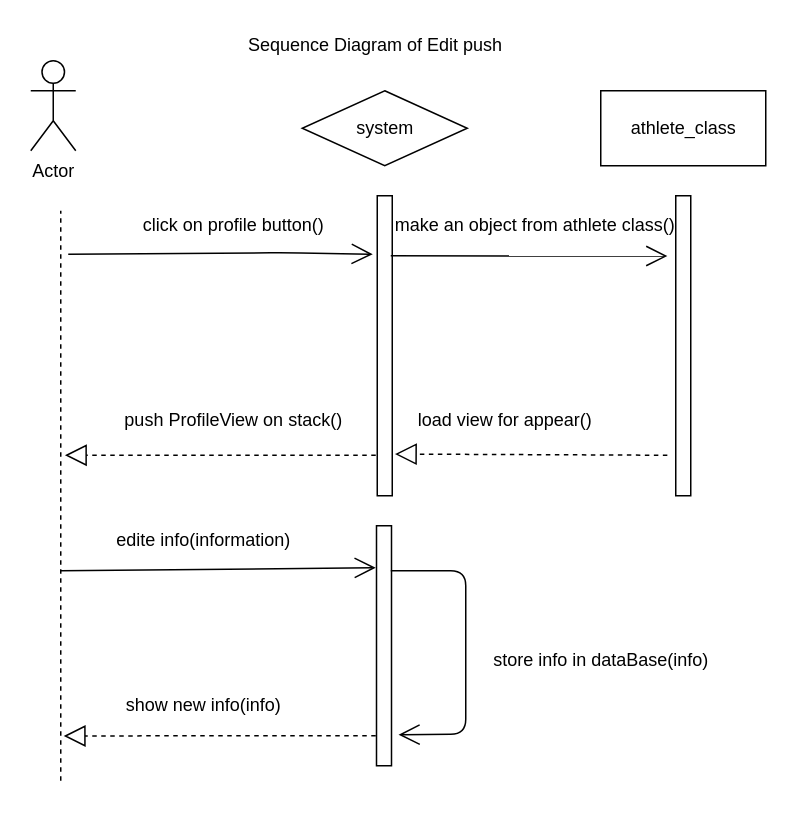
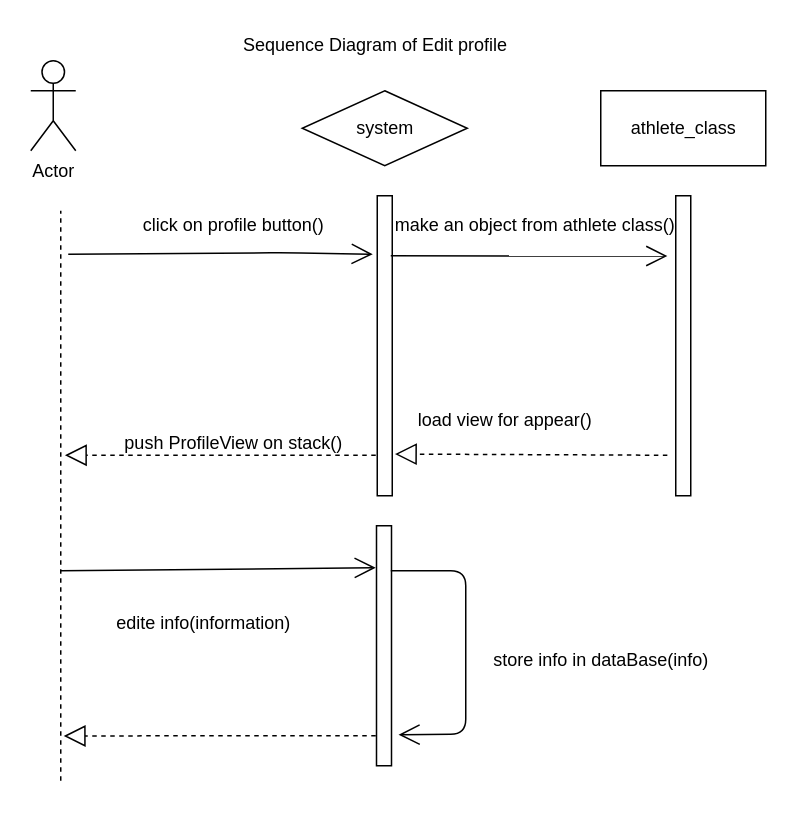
  <mxCell id="0" />
  <mxCell id="1" parent="0" />
  <mxCell id="2" value="Actor" style="shape=umlActor;verticalLabelPosition=bottom;labelBackgroundColor=#ffffff;verticalAlign=top;html=1;" vertex="1" parent="1"><mxGeometry x="20" y="40" width="30" height="60" as="geometry" /></mxCell>
  <mxCell id="3" value="" style="html=1;points=[];perimeter=orthogonalPerimeter;" vertex="1" parent="1"><mxGeometry x="450" y="130" width="10" height="200" as="geometry" /></mxCell>
  <mxCell id="4" value="athlete_class" style="html=1;" vertex="1" parent="1"><mxGeometry x="400" y="60" width="110" height="50" as="geometry" /></mxCell>
  <mxCell id="5" value="click on profile button()" style="text;html=1;align=center;verticalAlign=middle;resizable=0;points=[];;autosize=1;" vertex="1" parent="1"><mxGeometry x="85" y="140" width="140" height="20" as="geometry" /></mxCell>
  <mxCell id="6" value="" style="endArrow=open;endFill=1;endSize=12;html=1;" edge="1" parent="1"><mxGeometry width="160" relative="1" as="geometry"><mxPoint x="45" y="169" as="sourcePoint" /><mxPoint x="248" y="169" as="targetPoint" /><Array as="points"><mxPoint x="190" y="168" /></Array></mxGeometry></mxCell>
  <mxCell id="7" value="" style="endArrow=block;dashed=1;endFill=0;endSize=12;html=1;entryX=1.28;entryY=0.865;entryDx=0;entryDy=0;entryPerimeter=0;" edge="1" parent="1"><mxGeometry width="160" relative="1" as="geometry"><mxPoint x="250" y="303" as="sourcePoint" /><mxPoint x="42.8" y="303" as="targetPoint" /><Array as="points" /></mxGeometry></mxCell>
- <mxCell id="8" value="push ProfileView on stack()" style="text;html=1;align=center;verticalAlign=middle;resizable=0;points=[];;autosize=1;" vertex="1" parent="1"><mxGeometry x="75" y="270" width="160" height="20" as="geometry" /></mxCell>
+ <mxCell id="8" value="push ProfileView on stack()" style="text;html=1;align=center;verticalAlign=middle;resizable=0;points=[];;autosize=1;" vertex="1" parent="1"><mxGeometry x="75" y="285" width="160" height="20" as="geometry" /></mxCell>
  <mxCell id="9" value="" style="html=1;points=[];perimeter=orthogonalPerimeter;" vertex="1" parent="1"><mxGeometry x="250.5" y="350" width="10" height="160" as="geometry" /></mxCell>
  <mxCell id="10" value="" style="endArrow=open;endFill=1;endSize=12;html=1;" edge="1" parent="1"><mxGeometry width="160" relative="1" as="geometry"><mxPoint x="40" y="380" as="sourcePoint" /><mxPoint x="250" y="378" as="targetPoint" /></mxGeometry></mxCell>
  <mxCell id="11" value="" style="endArrow=block;dashed=1;endFill=0;endSize=12;html=1;entryX=1.2;entryY=0.876;entryDx=0;entryDy=0;entryPerimeter=0;" edge="1" parent="1"><mxGeometry width="160" relative="1" as="geometry"><mxPoint x="250" y="490" as="sourcePoint" /><mxPoint x="42" y="490.16" as="targetPoint" /><Array as="points"><mxPoint x="140" y="490" /></Array></mxGeometry></mxCell>
  <mxCell id="12" value="" style="html=1;points=[];perimeter=orthogonalPerimeter;" vertex="1" parent="1"><mxGeometry x="251" y="130" width="10" height="200" as="geometry" /></mxCell>
  <mxCell id="13" value="system" style="rhombus;html=1;" vertex="1" parent="1"><mxGeometry x="201" y="60" width="110" height="50" as="geometry" /></mxCell>
  <mxCell id="14" value="" style="endArrow=open;endFill=1;endSize=12;html=1;entryX=-0.56;entryY=0.201;entryDx=0;entryDy=0;entryPerimeter=0;" edge="1" parent="1" target="3"><mxGeometry width="160" relative="1" as="geometry"><mxPoint x="260" y="170" as="sourcePoint" /><mxPoint x="420" y="170" as="targetPoint" /></mxGeometry></mxCell>
  <mxCell id="15" value="make an object from athlete class()" style="text;html=1;align=center;verticalAlign=middle;resizable=0;points=[];;autosize=1;" vertex="1" parent="1"><mxGeometry x="255.5" y="140" width="200" height="20" as="geometry" /></mxCell>
  <mxCell id="16" value="" style="endArrow=block;dashed=1;endFill=0;endSize=12;html=1;entryX=1.18;entryY=0.861;entryDx=0;entryDy=0;entryPerimeter=0;exitX=-0.56;exitY=0.865;exitDx=0;exitDy=0;exitPerimeter=0;" edge="1" parent="1" source="3" target="12"><mxGeometry width="160" relative="1" as="geometry"><mxPoint x="280" y="300" as="sourcePoint" /><mxPoint x="440" y="300" as="targetPoint" /></mxGeometry></mxCell>
  <mxCell id="17" value="load view for appear()" style="text;html=1;align=center;verticalAlign=middle;resizable=0;points=[];;autosize=1;" vertex="1" parent="1"><mxGeometry x="270.5" y="270" width="130" height="20" as="geometry" /></mxCell>
- <mxCell id="18" value="edite info(information)" style="text;html=1;align=center;verticalAlign=middle;resizable=0;points=[];;autosize=1;" vertex="1" parent="1"><mxGeometry x="70" y="350" width="130" height="20" as="geometry" /></mxCell>
+ <mxCell id="18" value="edite info(information)" style="text;html=1;align=center;verticalAlign=middle;resizable=0;points=[];;autosize=1;" vertex="1" parent="1"><mxGeometry x="70" y="405" width="130" height="20" as="geometry" /></mxCell>
  <mxCell id="19" value="" style="endArrow=open;endFill=1;endSize=12;html=1;entryX=1.47;entryY=0.871;entryDx=0;entryDy=0;entryPerimeter=0;" edge="1" parent="1" target="9"><mxGeometry width="160" relative="1" as="geometry"><mxPoint x="260" y="380" as="sourcePoint" /><mxPoint x="310" y="480" as="targetPoint" /><Array as="points"><mxPoint x="310" y="380" /><mxPoint x="310" y="489" /></Array></mxGeometry></mxCell>
  <mxCell id="20" value="store info in dataBase(info)" style="text;html=1;align=center;verticalAlign=middle;resizable=0;points=[];;autosize=1;" vertex="1" parent="1"><mxGeometry x="320" y="430" width="160" height="20" as="geometry" /></mxCell>
- <mxCell id="21" value="show new info(info)" style="text;html=1;align=center;verticalAlign=middle;resizable=0;points=[];;autosize=1;" vertex="1" parent="1"><mxGeometry x="75" y="460" width="120" height="20" as="geometry" /></mxCell>
- <mxCell id="22" value="Sequence Diagram of Edit push" style="text;html=1;strokeColor=none;fillColor=none;align=center;verticalAlign=middle;whiteSpace=wrap;rounded=0;" vertex="1" parent="1"><mxGeometry x="85" y="20" width="330" height="20" as="geometry" /></mxCell>
+ <mxCell id="22" value="Sequence Diagram of Edit profile" style="text;html=1;strokeColor=none;fillColor=none;align=center;verticalAlign=middle;whiteSpace=wrap;rounded=0;" vertex="1" parent="1"><mxGeometry x="85" y="20" width="330" height="20" as="geometry" /></mxCell>
  <mxCell id="23" value="" style="endArrow=none;dashed=1;html=1;" edge="1" parent="1"><mxGeometry width="50" height="50" relative="1" as="geometry"><mxPoint x="40" y="520" as="sourcePoint" /><mxPoint x="40" y="140" as="targetPoint" /></mxGeometry></mxCell>
